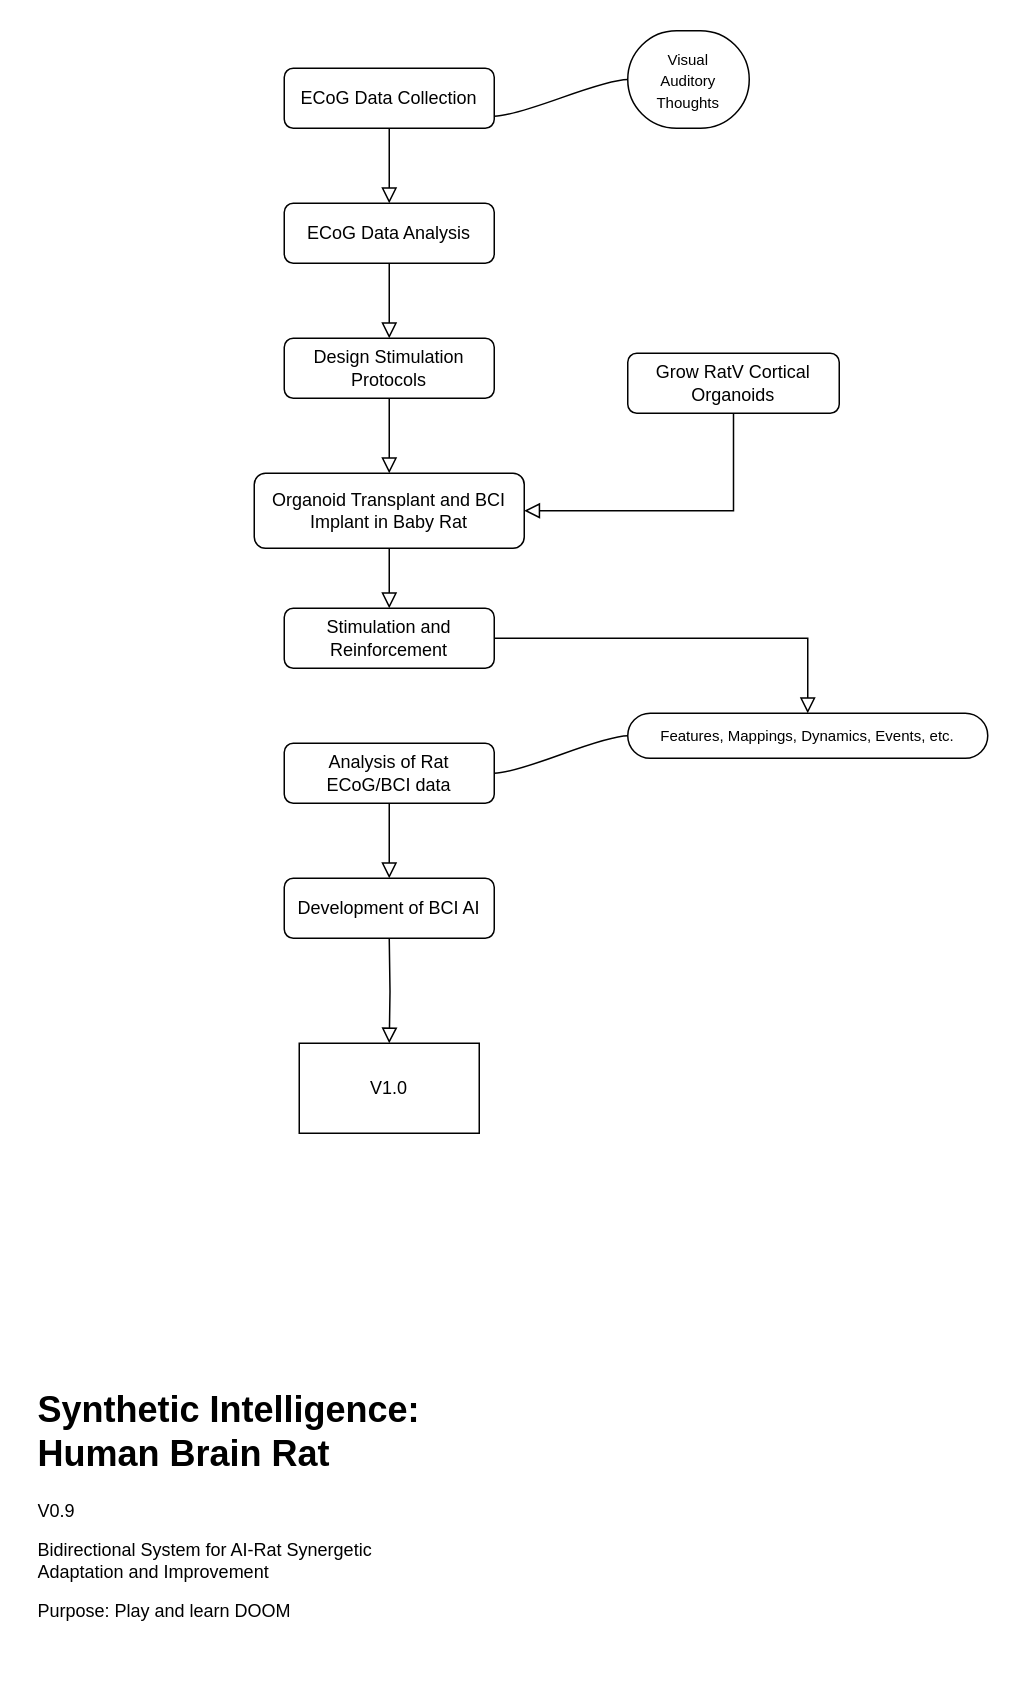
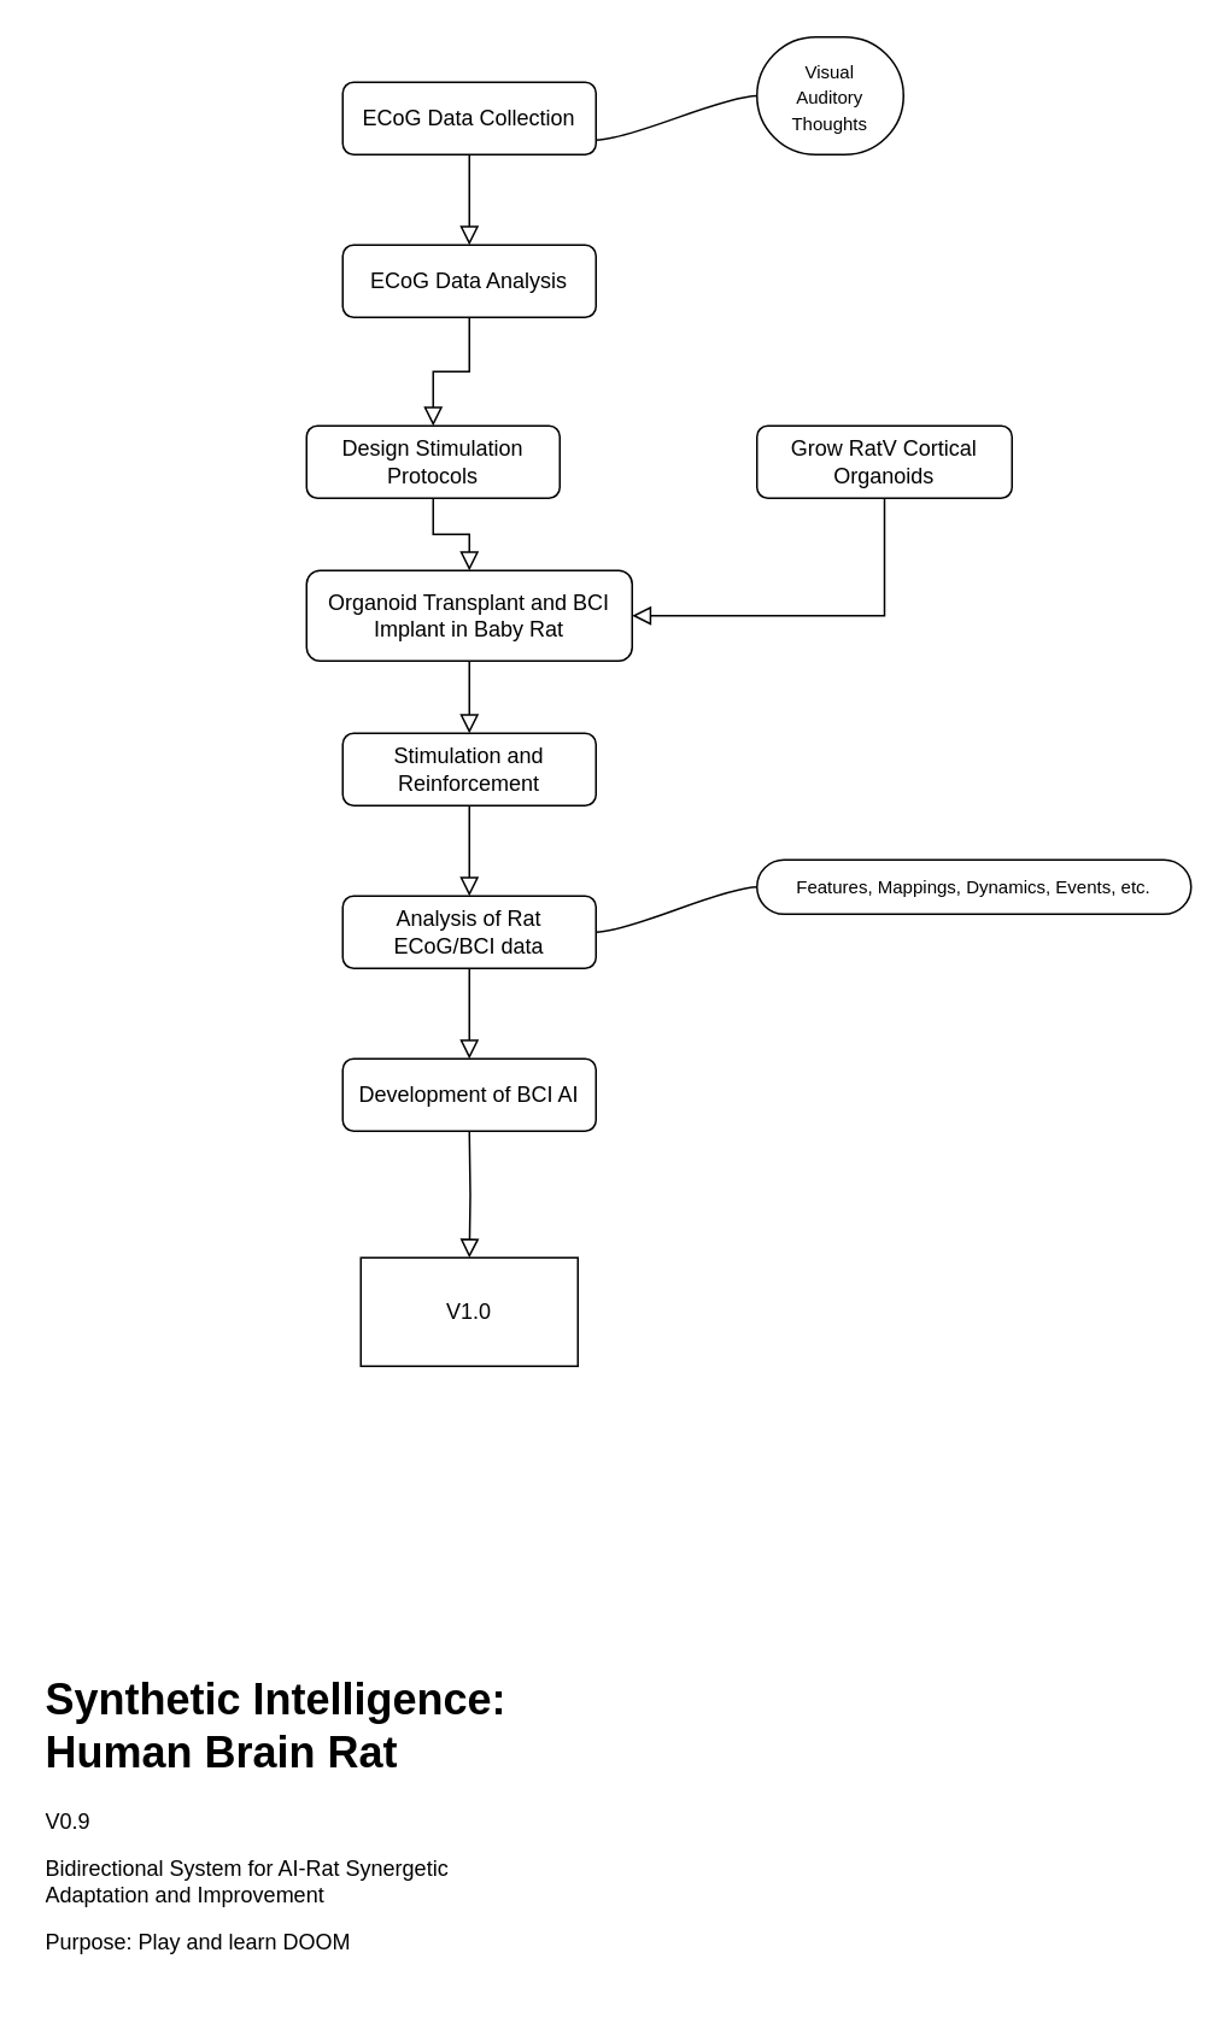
  <mxCell id="0" />
  <mxCell id="1" parent="0" />
  <mxCell id="2" value="" style="rounded=0;html=1;jettySize=auto;orthogonalLoop=1;fontSize=11;endArrow=block;endFill=0;endSize=8;strokeWidth=1;shadow=0;labelBackgroundColor=none;edgeStyle=orthogonalEdgeStyle;entryX=0.5;entryY=0;entryDx=0;entryDy=0;" parent="1" source="3" target="7" edge="1"><mxGeometry relative="1" as="geometry"><mxPoint x="269" y="145" as="targetPoint" /></mxGeometry></mxCell>
  <mxCell id="3" value="ECoG Data Collection" style="rounded=1;whiteSpace=wrap;html=1;fontSize=12;glass=0;strokeWidth=1;shadow=0;" parent="1" vertex="1"><mxGeometry x="189" y="45" width="140" height="40" as="geometry" /></mxCell>
  <mxCell id="4" value="&lt;font style=&quot;font-size: 10px;&quot;&gt;Visual&lt;br&gt;Auditory&lt;br&gt;Thoughts&lt;/font&gt;" style="whiteSpace=wrap;html=1;rounded=1;arcSize=50;align=center;verticalAlign=middle;strokeWidth=1;autosize=1;spacing=4;treeFolding=1;treeMoving=1;newEdgeStyle={&quot;edgeStyle&quot;:&quot;entityRelationEdgeStyle&quot;,&quot;startArrow&quot;:&quot;none&quot;,&quot;endArrow&quot;:&quot;none&quot;,&quot;segment&quot;:10,&quot;curved&quot;:1,&quot;sourcePerimeterSpacing&quot;:0,&quot;targetPerimeterSpacing&quot;:0};" vertex="1" parent="1"><mxGeometry x="418" y="20" width="81" height="65" as="geometry" /></mxCell>
  <mxCell id="5" value="" style="edgeStyle=entityRelationEdgeStyle;startArrow=none;endArrow=none;segment=10;curved=1;sourcePerimeterSpacing=0;targetPerimeterSpacing=0;rounded=0;" edge="1" target="4" parent="1"><mxGeometry relative="1" as="geometry"><mxPoint x="329" y="77" as="sourcePoint" /></mxGeometry></mxCell>
  <mxCell id="6" value="" style="rounded=0;html=1;jettySize=auto;orthogonalLoop=1;fontSize=11;endArrow=block;endFill=0;endSize=8;strokeWidth=1;shadow=0;labelBackgroundColor=none;edgeStyle=orthogonalEdgeStyle;entryX=0.5;entryY=0;entryDx=0;entryDy=0;" edge="1" parent="1" source="7" target="9"><mxGeometry relative="1" as="geometry"><mxPoint x="269" y="225" as="targetPoint" /></mxGeometry></mxCell>
  <mxCell id="7" value="ECoG Data Analysis" style="rounded=1;whiteSpace=wrap;html=1;fontSize=12;glass=0;strokeWidth=1;shadow=0;" vertex="1" parent="1"><mxGeometry x="189" y="135" width="140" height="40" as="geometry" /></mxCell>
  <mxCell id="8" value="" style="rounded=0;html=1;jettySize=auto;orthogonalLoop=1;fontSize=11;endArrow=block;endFill=0;endSize=8;strokeWidth=1;shadow=0;labelBackgroundColor=none;edgeStyle=orthogonalEdgeStyle;entryX=0.5;entryY=0;entryDx=0;entryDy=0;" edge="1" parent="1" source="9" target="11"><mxGeometry relative="1" as="geometry"><mxPoint x="269" y="315" as="targetPoint" /></mxGeometry></mxCell>
- <mxCell id="9" value="Design Stimulation Protocols" style="rounded=1;whiteSpace=wrap;html=1;fontSize=12;glass=0;strokeWidth=1;shadow=0;" vertex="1" parent="1"><mxGeometry x="189" y="225" width="140" height="40" as="geometry" /></mxCell>
+ <mxCell id="9" value="Design Stimulation Protocols" style="rounded=1;whiteSpace=wrap;html=1;fontSize=12;glass=0;strokeWidth=1;shadow=0;" vertex="1" parent="1"><mxGeometry x="169" y="235" width="140" height="40" as="geometry" /></mxCell>
  <mxCell id="10" value="" style="rounded=0;html=1;jettySize=auto;orthogonalLoop=1;fontSize=11;endArrow=block;endFill=0;endSize=8;strokeWidth=1;shadow=0;labelBackgroundColor=none;edgeStyle=orthogonalEdgeStyle;entryX=0.5;entryY=0;entryDx=0;entryDy=0;" edge="1" parent="1" source="11" target="13"><mxGeometry relative="1" as="geometry"><mxPoint x="269" y="405" as="targetPoint" /></mxGeometry></mxCell>
  <mxCell id="11" value="Organoid Transplant and BCI Implant in Baby Rat" style="rounded=1;whiteSpace=wrap;html=1;fontSize=12;glass=0;strokeWidth=1;shadow=0;" vertex="1" parent="1"><mxGeometry x="169" y="315" width="180" height="50" as="geometry" /></mxCell>
- <mxCell id="12" value="" style="rounded=0;html=1;jettySize=auto;orthogonalLoop=1;fontSize=11;endArrow=block;endFill=0;endSize=8;strokeWidth=1;shadow=0;labelBackgroundColor=none;edgeStyle=orthogonalEdgeStyle;" edge="1" parent="1" source="13" target="20"><mxGeometry relative="1" as="geometry"><mxPoint x="269" y="495" as="targetPoint" /></mxGeometry></mxCell>
+ <mxCell id="12" value="" style="rounded=0;html=1;jettySize=auto;orthogonalLoop=1;fontSize=11;endArrow=block;endFill=0;endSize=8;strokeWidth=1;shadow=0;labelBackgroundColor=none;edgeStyle=orthogonalEdgeStyle;entryX=0.5;entryY=0;entryDx=0;entryDy=0;" edge="1" parent="1" source="13" target="18"><mxGeometry relative="1" as="geometry"><mxPoint x="269" y="495" as="targetPoint" /></mxGeometry></mxCell>
  <mxCell id="13" value="Stimulation and Reinforcement" style="rounded=1;whiteSpace=wrap;html=1;fontSize=12;glass=0;strokeWidth=1;shadow=0;" vertex="1" parent="1"><mxGeometry x="189" y="405" width="140" height="40" as="geometry" /></mxCell>
  <mxCell id="14" value="&lt;h1&gt;Synthetic Intelligence: Human Brain Rat&lt;/h1&gt;&lt;p&gt;V0.9&lt;/p&gt;&lt;p&gt;Bidirectional System for AI-Rat Synergetic Adaptation and Improvement&lt;/p&gt;&lt;p&gt;Purpose: Play and learn DOOM&lt;/p&gt;&lt;p&gt;&lt;br&gt;&lt;/p&gt;" style="text;html=1;strokeColor=none;fillColor=none;spacing=5;spacingTop=-20;whiteSpace=wrap;overflow=hidden;rounded=0;" vertex="1" parent="1"><mxGeometry x="20" y="920" width="270" height="180" as="geometry" /></mxCell>
  <mxCell id="15" value="" style="rounded=0;html=1;jettySize=auto;orthogonalLoop=1;fontSize=11;endArrow=block;endFill=0;endSize=8;strokeWidth=1;shadow=0;labelBackgroundColor=none;edgeStyle=orthogonalEdgeStyle;entryX=1;entryY=0.5;entryDx=0;entryDy=0;exitX=0.5;exitY=1;exitDx=0;exitDy=0;" edge="1" parent="1" source="16" target="11"><mxGeometry relative="1" as="geometry"><mxPoint x="439" y="345" as="targetPoint" /></mxGeometry></mxCell>
  <mxCell id="16" value="Grow RatV Cortical Organoids" style="rounded=1;whiteSpace=wrap;html=1;fontSize=12;glass=0;strokeWidth=1;shadow=0;" vertex="1" parent="1"><mxGeometry x="418" y="235" width="141" height="40" as="geometry" /></mxCell>
  <mxCell id="17" value="" style="rounded=0;html=1;jettySize=auto;orthogonalLoop=1;fontSize=11;endArrow=block;endFill=0;endSize=8;strokeWidth=1;shadow=0;labelBackgroundColor=none;edgeStyle=orthogonalEdgeStyle;entryX=0.5;entryY=0;entryDx=0;entryDy=0;" edge="1" parent="1" source="18" target="19"><mxGeometry relative="1" as="geometry"><mxPoint x="269" y="585" as="targetPoint" /><Array as="points"><mxPoint x="259" y="555" /><mxPoint x="259" y="555" /></Array></mxGeometry></mxCell>
  <mxCell id="18" value="Analysis of Rat ECoG/BCI data" style="rounded=1;whiteSpace=wrap;html=1;fontSize=12;glass=0;strokeWidth=1;shadow=0;" vertex="1" parent="1"><mxGeometry x="189" y="495" width="140" height="40" as="geometry" /></mxCell>
  <mxCell id="19" value="Development of BCI AI" style="rounded=1;whiteSpace=wrap;html=1;fontSize=12;glass=0;strokeWidth=1;shadow=0;" vertex="1" parent="1"><mxGeometry x="189" y="585" width="140" height="40" as="geometry" /></mxCell>
  <mxCell id="20" value="&lt;font style=&quot;font-size: 10px;&quot;&gt;Features, Mappings, Dynamics, Events, etc.&lt;/font&gt;" style="whiteSpace=wrap;html=1;rounded=1;arcSize=50;align=center;verticalAlign=middle;strokeWidth=1;autosize=1;spacing=4;treeFolding=1;treeMoving=1;newEdgeStyle={&quot;edgeStyle&quot;:&quot;entityRelationEdgeStyle&quot;,&quot;startArrow&quot;:&quot;none&quot;,&quot;endArrow&quot;:&quot;none&quot;,&quot;segment&quot;:10,&quot;curved&quot;:1,&quot;sourcePerimeterSpacing&quot;:0,&quot;targetPerimeterSpacing&quot;:0};" vertex="1" parent="1"><mxGeometry x="418" y="475" width="240" height="30" as="geometry" /></mxCell>
  <mxCell id="21" value="" style="edgeStyle=entityRelationEdgeStyle;startArrow=none;endArrow=none;segment=10;curved=1;sourcePerimeterSpacing=0;targetPerimeterSpacing=0;rounded=0;" edge="1" parent="1" target="20" source="18"><mxGeometry relative="1" as="geometry"><mxPoint x="379" y="512" as="sourcePoint" /></mxGeometry></mxCell>
  <mxCell id="22" value="" style="rounded=0;html=1;jettySize=auto;orthogonalLoop=1;fontSize=11;endArrow=block;endFill=0;endSize=8;strokeWidth=1;shadow=0;labelBackgroundColor=none;edgeStyle=orthogonalEdgeStyle;entryX=0.5;entryY=0;entryDx=0;entryDy=0;" edge="1" parent="1" target="23"><mxGeometry relative="1" as="geometry"><mxPoint x="259" y="725" as="targetPoint" /><mxPoint x="259" y="625" as="sourcePoint" /><Array as="points" /></mxGeometry></mxCell>
  <mxCell id="23" value="V1.0" style="rounded=0;whiteSpace=wrap;html=1;" vertex="1" parent="1"><mxGeometry x="199" y="695" width="120" height="60" as="geometry" /></mxCell>
